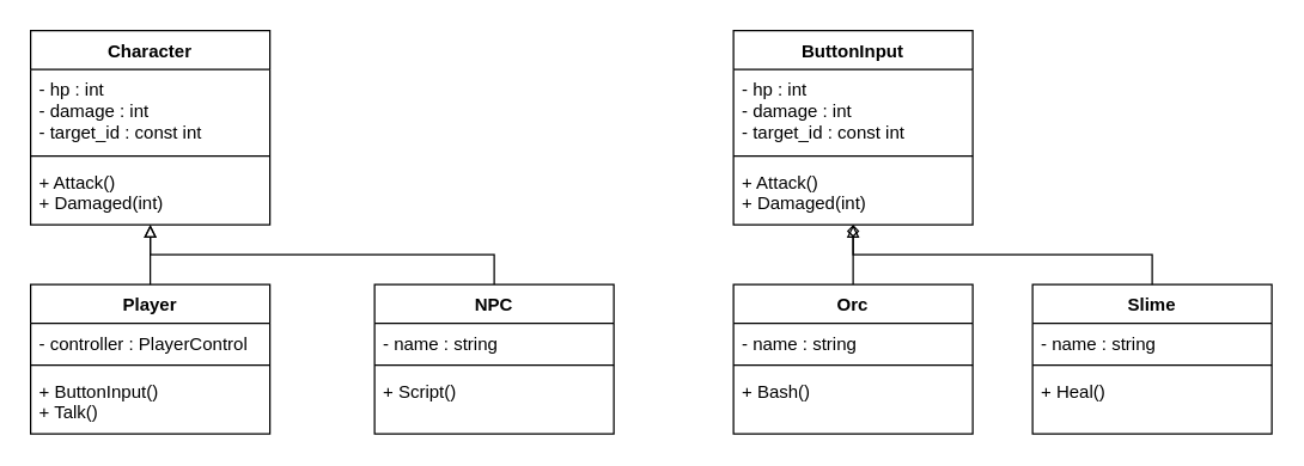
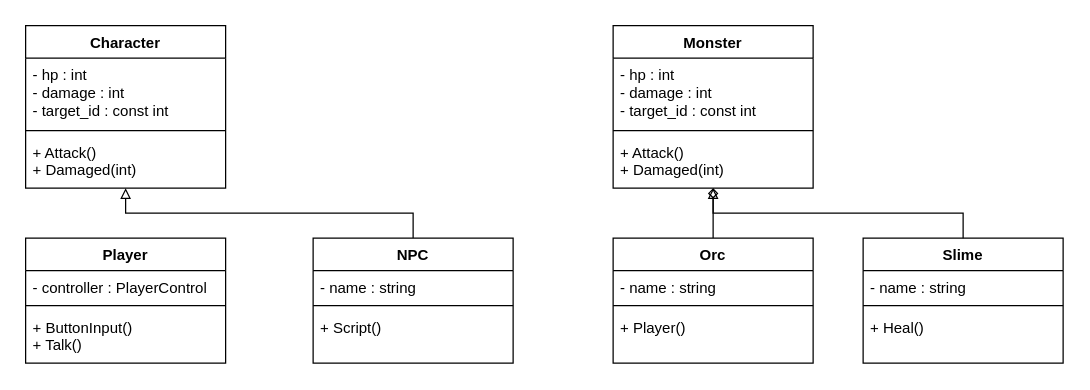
  <mxCell id="0" />
  <mxCell id="1" parent="0" />
  <mxCell id="2" value="Character" style="swimlane;fontStyle=1;align=center;verticalAlign=top;childLayout=stackLayout;horizontal=1;startSize=26;horizontalStack=0;resizeParent=1;resizeParentMax=0;resizeLast=0;collapsible=1;marginBottom=0;whiteSpace=wrap;html=1;" vertex="1" parent="1"><mxGeometry x="20" y="20" width="160" height="130" as="geometry" /></mxCell>
  <mxCell id="3" value="- hp : int&lt;br&gt;- damage : int&lt;br&gt;- target_id : const int" style="text;strokeColor=none;fillColor=none;align=left;verticalAlign=top;spacingLeft=4;spacingRight=4;overflow=hidden;rotatable=0;points=[[0,0.5],[1,0.5]];portConstraint=eastwest;whiteSpace=wrap;html=1;" vertex="1" parent="2"><mxGeometry y="26" width="160" height="54" as="geometry" /></mxCell>
  <mxCell id="4" value="" style="line;strokeWidth=1;fillColor=none;align=left;verticalAlign=middle;spacingTop=-1;spacingLeft=3;spacingRight=3;rotatable=0;labelPosition=right;points=[];portConstraint=eastwest;strokeColor=inherit;" vertex="1" parent="2"><mxGeometry y="80" width="160" height="8" as="geometry" /></mxCell>
  <mxCell id="5" value="+ Attack()&lt;div&gt;+ Damaged(int)&lt;/div&gt;" style="text;strokeColor=none;fillColor=none;align=left;verticalAlign=top;spacingLeft=4;spacingRight=4;overflow=hidden;rotatable=0;points=[[0,0.5],[1,0.5]];portConstraint=eastwest;whiteSpace=wrap;html=1;" vertex="1" parent="2"><mxGeometry y="88" width="160" height="42" as="geometry" /></mxCell>
- <mxCell id="6" style="edgeStyle=orthogonalEdgeStyle;rounded=0;orthogonalLoop=1;jettySize=auto;html=1;exitX=0.5;exitY=0;exitDx=0;exitDy=0;entryX=0.5;entryY=1;entryDx=0;entryDy=0;endArrow=block;endFill=0;" edge="1" parent="1" source="7" target="2"><mxGeometry relative="1" as="geometry" /></mxCell>
  <mxCell id="7" value="Player" style="swimlane;fontStyle=1;align=center;verticalAlign=top;childLayout=stackLayout;horizontal=1;startSize=26;horizontalStack=0;resizeParent=1;resizeParentMax=0;resizeLast=0;collapsible=1;marginBottom=0;whiteSpace=wrap;html=1;" vertex="1" parent="1"><mxGeometry x="20" y="190" width="160" height="100" as="geometry" /></mxCell>
  <mxCell id="8" value="- controller : PlayerControl" style="text;strokeColor=none;fillColor=none;align=left;verticalAlign=top;spacingLeft=4;spacingRight=4;overflow=hidden;rotatable=0;points=[[0,0.5],[1,0.5]];portConstraint=eastwest;whiteSpace=wrap;html=1;" vertex="1" parent="7"><mxGeometry y="26" width="160" height="24" as="geometry" /></mxCell>
  <mxCell id="9" value="" style="line;strokeWidth=1;fillColor=none;align=left;verticalAlign=middle;spacingTop=-1;spacingLeft=3;spacingRight=3;rotatable=0;labelPosition=right;points=[];portConstraint=eastwest;strokeColor=inherit;" vertex="1" parent="7"><mxGeometry y="50" width="160" height="8" as="geometry" /></mxCell>
  <mxCell id="10" value="+ ButtonInput(&lt;span style=&quot;background-color: initial;&quot;&gt;)&lt;/span&gt;&lt;div&gt;&lt;span style=&quot;background-color: initial;&quot;&gt;+ Talk()&lt;/span&gt;&lt;/div&gt;" style="text;strokeColor=none;fillColor=none;align=left;verticalAlign=top;spacingLeft=4;spacingRight=4;overflow=hidden;rotatable=0;points=[[0,0.5],[1,0.5]];portConstraint=eastwest;whiteSpace=wrap;html=1;" vertex="1" parent="7"><mxGeometry y="58" width="160" height="42" as="geometry" /></mxCell>
  <mxCell id="11" style="edgeStyle=orthogonalEdgeStyle;rounded=0;orthogonalLoop=1;jettySize=auto;html=1;exitX=0.5;exitY=0;exitDx=0;exitDy=0;entryX=0.5;entryY=1;entryDx=0;entryDy=0;entryPerimeter=0;endArrow=block;endFill=0;" edge="1" parent="1" target="5"><mxGeometry relative="1" as="geometry"><mxPoint x="330" y="190" as="sourcePoint" /><Array as="points"><mxPoint x="330" y="170" /><mxPoint x="100" y="170" /></Array></mxGeometry></mxCell>
- <mxCell id="12" value="ButtonInput" style="swimlane;fontStyle=1;align=center;verticalAlign=top;childLayout=stackLayout;horizontal=1;startSize=26;horizontalStack=0;resizeParent=1;resizeParentMax=0;resizeLast=0;collapsible=1;marginBottom=0;whiteSpace=wrap;html=1;" vertex="1" parent="1"><mxGeometry x="490" y="20" width="160" height="130" as="geometry" /></mxCell>
+ <mxCell id="12" value="Monster" style="swimlane;fontStyle=1;align=center;verticalAlign=top;childLayout=stackLayout;horizontal=1;startSize=26;horizontalStack=0;resizeParent=1;resizeParentMax=0;resizeLast=0;collapsible=1;marginBottom=0;whiteSpace=wrap;html=1;" vertex="1" parent="1"><mxGeometry x="490" y="20" width="160" height="130" as="geometry" /></mxCell>
  <mxCell id="13" value="- hp : int&lt;br&gt;- damage : int&lt;br&gt;- target_id : const int" style="text;strokeColor=none;fillColor=none;align=left;verticalAlign=top;spacingLeft=4;spacingRight=4;overflow=hidden;rotatable=0;points=[[0,0.5],[1,0.5]];portConstraint=eastwest;whiteSpace=wrap;html=1;" vertex="1" parent="12"><mxGeometry y="26" width="160" height="54" as="geometry" /></mxCell>
  <mxCell id="14" value="" style="line;strokeWidth=1;fillColor=none;align=left;verticalAlign=middle;spacingTop=-1;spacingLeft=3;spacingRight=3;rotatable=0;labelPosition=right;points=[];portConstraint=eastwest;strokeColor=inherit;" vertex="1" parent="12"><mxGeometry y="80" width="160" height="8" as="geometry" /></mxCell>
  <mxCell id="15" value="+ Attack()&lt;div&gt;+ Damaged(int)&lt;/div&gt;" style="text;strokeColor=none;fillColor=none;align=left;verticalAlign=top;spacingLeft=4;spacingRight=4;overflow=hidden;rotatable=0;points=[[0,0.5],[1,0.5]];portConstraint=eastwest;whiteSpace=wrap;html=1;" vertex="1" parent="12"><mxGeometry y="88" width="160" height="42" as="geometry" /></mxCell>
  <mxCell id="16" style="edgeStyle=orthogonalEdgeStyle;rounded=0;orthogonalLoop=1;jettySize=auto;html=1;exitX=0.5;exitY=0;exitDx=0;exitDy=0;entryX=0.5;entryY=1;entryDx=0;entryDy=0;endArrow=diamond;endFill=0;" edge="1" parent="1" source="17" target="12"><mxGeometry relative="1" as="geometry" /></mxCell>
  <mxCell id="17" value="Orc" style="swimlane;fontStyle=1;align=center;verticalAlign=top;childLayout=stackLayout;horizontal=1;startSize=26;horizontalStack=0;resizeParent=1;resizeParentMax=0;resizeLast=0;collapsible=1;marginBottom=0;whiteSpace=wrap;html=1;" vertex="1" parent="1"><mxGeometry x="490" y="190" width="160" height="100" as="geometry" /></mxCell>
  <mxCell id="18" value="- name : string" style="text;strokeColor=none;fillColor=none;align=left;verticalAlign=top;spacingLeft=4;spacingRight=4;overflow=hidden;rotatable=0;points=[[0,0.5],[1,0.5]];portConstraint=eastwest;whiteSpace=wrap;html=1;" vertex="1" parent="17"><mxGeometry y="26" width="160" height="24" as="geometry" /></mxCell>
  <mxCell id="19" value="" style="line;strokeWidth=1;fillColor=none;align=left;verticalAlign=middle;spacingTop=-1;spacingLeft=3;spacingRight=3;rotatable=0;labelPosition=right;points=[];portConstraint=eastwest;strokeColor=inherit;" vertex="1" parent="17"><mxGeometry y="50" width="160" height="8" as="geometry" /></mxCell>
- <mxCell id="20" value="+ Bash()" style="text;strokeColor=none;fillColor=none;align=left;verticalAlign=top;spacingLeft=4;spacingRight=4;overflow=hidden;rotatable=0;points=[[0,0.5],[1,0.5]];portConstraint=eastwest;whiteSpace=wrap;html=1;" vertex="1" parent="17"><mxGeometry y="58" width="160" height="42" as="geometry" /></mxCell>
+ <mxCell id="20" value="+ Player()" style="text;strokeColor=none;fillColor=none;align=left;verticalAlign=top;spacingLeft=4;spacingRight=4;overflow=hidden;rotatable=0;points=[[0,0.5],[1,0.5]];portConstraint=eastwest;whiteSpace=wrap;html=1;" vertex="1" parent="17"><mxGeometry y="58" width="160" height="42" as="geometry" /></mxCell>
  <mxCell id="21" value="NPC" style="swimlane;fontStyle=1;align=center;verticalAlign=top;childLayout=stackLayout;horizontal=1;startSize=26;horizontalStack=0;resizeParent=1;resizeParentMax=0;resizeLast=0;collapsible=1;marginBottom=0;whiteSpace=wrap;html=1;" vertex="1" parent="1"><mxGeometry x="250" y="190" width="160" height="100" as="geometry" /></mxCell>
  <mxCell id="22" value="- name : string" style="text;strokeColor=none;fillColor=none;align=left;verticalAlign=top;spacingLeft=4;spacingRight=4;overflow=hidden;rotatable=0;points=[[0,0.5],[1,0.5]];portConstraint=eastwest;whiteSpace=wrap;html=1;" vertex="1" parent="21"><mxGeometry y="26" width="160" height="24" as="geometry" /></mxCell>
  <mxCell id="23" value="" style="line;strokeWidth=1;fillColor=none;align=left;verticalAlign=middle;spacingTop=-1;spacingLeft=3;spacingRight=3;rotatable=0;labelPosition=right;points=[];portConstraint=eastwest;strokeColor=inherit;" vertex="1" parent="21"><mxGeometry y="50" width="160" height="8" as="geometry" /></mxCell>
  <mxCell id="24" value="+ Script()" style="text;strokeColor=none;fillColor=none;align=left;verticalAlign=top;spacingLeft=4;spacingRight=4;overflow=hidden;rotatable=0;points=[[0,0.5],[1,0.5]];portConstraint=eastwest;whiteSpace=wrap;html=1;" vertex="1" parent="21"><mxGeometry y="58" width="160" height="42" as="geometry" /></mxCell>
  <mxCell id="25" value="Slime" style="swimlane;fontStyle=1;align=center;verticalAlign=top;childLayout=stackLayout;horizontal=1;startSize=26;horizontalStack=0;resizeParent=1;resizeParentMax=0;resizeLast=0;collapsible=1;marginBottom=0;whiteSpace=wrap;html=1;" vertex="1" parent="1"><mxGeometry x="690" y="190" width="160" height="100" as="geometry" /></mxCell>
  <mxCell id="26" value="- name : string" style="text;strokeColor=none;fillColor=none;align=left;verticalAlign=top;spacingLeft=4;spacingRight=4;overflow=hidden;rotatable=0;points=[[0,0.5],[1,0.5]];portConstraint=eastwest;whiteSpace=wrap;html=1;" vertex="1" parent="25"><mxGeometry y="26" width="160" height="24" as="geometry" /></mxCell>
  <mxCell id="27" value="" style="line;strokeWidth=1;fillColor=none;align=left;verticalAlign=middle;spacingTop=-1;spacingLeft=3;spacingRight=3;rotatable=0;labelPosition=right;points=[];portConstraint=eastwest;strokeColor=inherit;" vertex="1" parent="25"><mxGeometry y="50" width="160" height="8" as="geometry" /></mxCell>
  <mxCell id="28" value="+ Heal()" style="text;strokeColor=none;fillColor=none;align=left;verticalAlign=top;spacingLeft=4;spacingRight=4;overflow=hidden;rotatable=0;points=[[0,0.5],[1,0.5]];portConstraint=eastwest;whiteSpace=wrap;html=1;" vertex="1" parent="25"><mxGeometry y="58" width="160" height="42" as="geometry" /></mxCell>
  <mxCell id="29" style="edgeStyle=orthogonalEdgeStyle;rounded=0;orthogonalLoop=1;jettySize=auto;html=1;exitX=0.5;exitY=0;exitDx=0;exitDy=0;entryX=0.5;entryY=1;entryDx=0;entryDy=0;entryPerimeter=0;endArrow=block;endFill=0;" edge="1" parent="1" source="25" target="15"><mxGeometry relative="1" as="geometry" /></mxCell>
